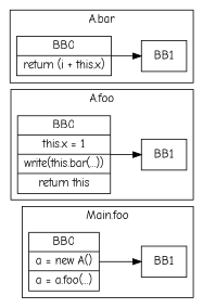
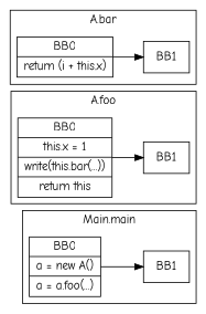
  digraph {
    rankdir=LR
    fontname="Comic Neue"
    node [shape=record fontname="Comic Neue"]
    edge [fontname="Comic Neue"]
    n1 [label="BB0|a = new A()|a = a.foo(...)"]
    n2 [label=BB1]
    n3 [label="BB0|this.x = 1|write(this.bar(...))|return this"]
    n4 [label=BB1]
    n5 [label="BB0|return (i + this.x)"]
    n6 [label=BB1]
    subgraph cluster_1 {
-     label="Main.foo"
+     label="Main.main"
      n1
      n2
    }
    subgraph cluster_2 {
      label="A.foo"
      n3
      n4
    }
    subgraph cluster_3 {
      label="A.bar"
      n5
      n6
    }
    n1 -> n2
    n3 -> n4
    n5 -> n6
  }
